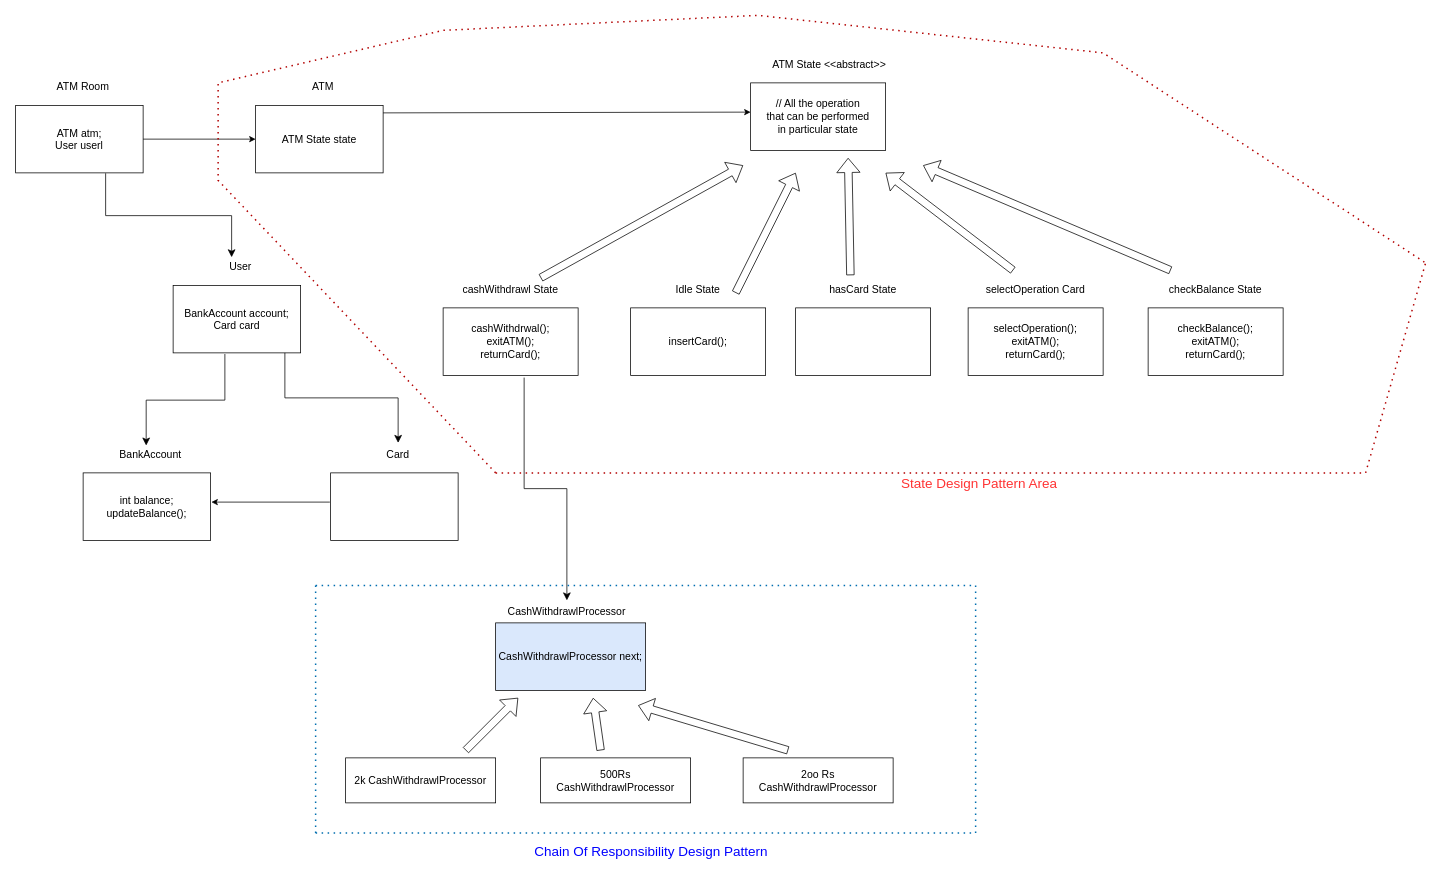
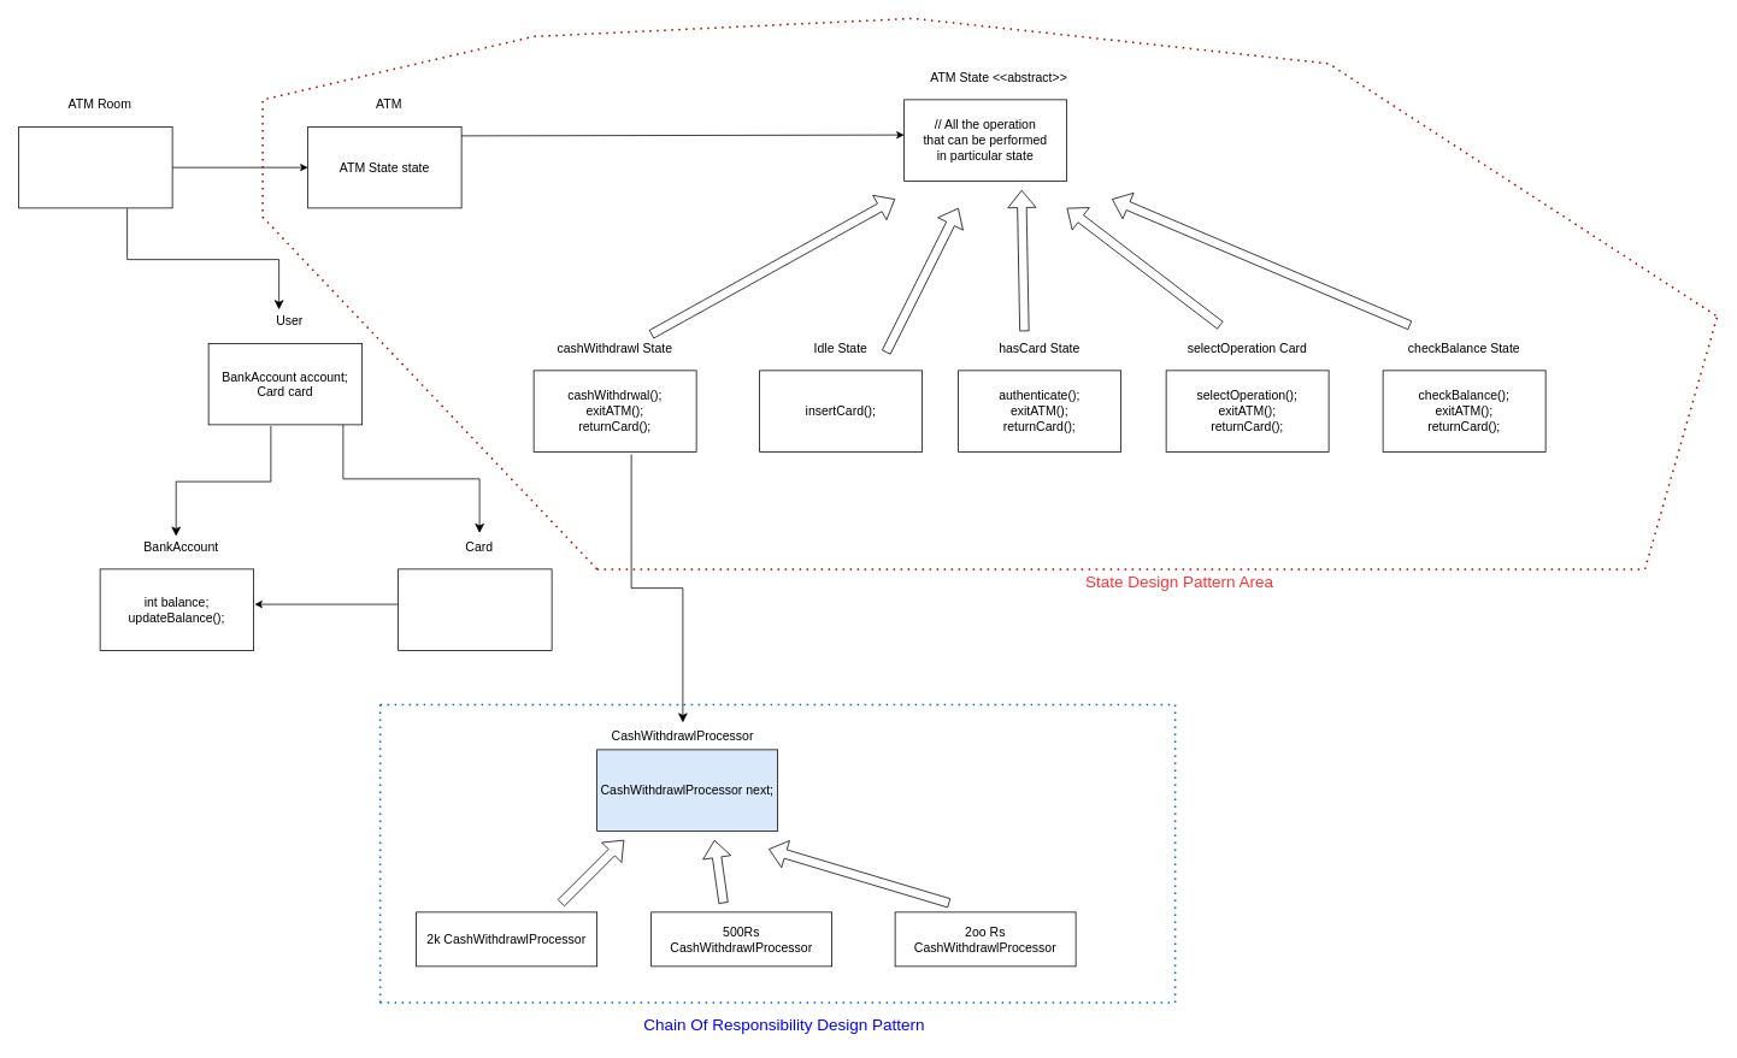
  <mxCell id="0" />
  <mxCell id="1" parent="0" />
  <mxCell id="2" value="" style="rounded=0;whiteSpace=wrap;html=1;" vertex="1" parent="1"><mxGeometry x="1000" y="110" width="180" height="90" as="geometry" /></mxCell>
  <mxCell id="3" value="&lt;font style=&quot;font-size: 14px;&quot;&gt;// All the operation that can be performed in particular state&lt;/font&gt;" style="text;html=1;align=center;verticalAlign=middle;whiteSpace=wrap;rounded=0;" vertex="1" parent="1"><mxGeometry x="1020" y="125" width="140" height="60" as="geometry" /></mxCell>
  <mxCell id="4" value="&lt;font style=&quot;font-size: 14px;&quot;&gt;ATM State &amp;lt;&amp;lt;abstract&amp;gt;&amp;gt;&lt;/font&gt;" style="text;html=1;align=center;verticalAlign=middle;whiteSpace=wrap;rounded=0;" vertex="1" parent="1"><mxGeometry x="1025" y="70" width="160" height="30" as="geometry" /></mxCell>
  <mxCell id="5" value="" style="rounded=0;whiteSpace=wrap;html=1;" vertex="1" parent="1"><mxGeometry x="840" y="410" width="180" height="90" as="geometry" /></mxCell>
  <mxCell id="6" value="&lt;span style=&quot;font-size: 14px;&quot;&gt;insertCard();&lt;/span&gt;" style="text;html=1;align=center;verticalAlign=middle;whiteSpace=wrap;rounded=0;" vertex="1" parent="1"><mxGeometry x="860" y="425" width="140" height="60" as="geometry" /></mxCell>
  <mxCell id="7" value="&lt;span style=&quot;font-size: 14px;&quot;&gt;Idle State&lt;/span&gt;" style="text;html=1;align=center;verticalAlign=middle;whiteSpace=wrap;rounded=0;" vertex="1" parent="1"><mxGeometry x="850" y="370" width="160" height="30" as="geometry" /></mxCell>
  <mxCell id="8" value="" style="rounded=0;whiteSpace=wrap;html=1;" vertex="1" parent="1"><mxGeometry x="1060" y="410" width="180" height="90" as="geometry" /></mxCell>
+ <mxCell id="9" value="&lt;span style=&quot;font-size: 14px;&quot;&gt;authenticate();&lt;/span&gt;&lt;div&gt;&lt;span style=&quot;font-size: 14px;&quot;&gt;exitATM();&lt;/span&gt;&lt;/div&gt;&lt;div&gt;&lt;span style=&quot;font-size: 14px;&quot;&gt;returnCard();&lt;/span&gt;&lt;/div&gt;" style="text;html=1;align=center;verticalAlign=middle;whiteSpace=wrap;rounded=0;" vertex="1" parent="1"><mxGeometry x="1080" y="425" width="140" height="60" as="geometry" /></mxCell>
  <mxCell id="10" value="&lt;span style=&quot;font-size: 14px;&quot;&gt;hasCard State&lt;/span&gt;" style="text;html=1;align=center;verticalAlign=middle;whiteSpace=wrap;rounded=0;" vertex="1" parent="1"><mxGeometry x="1070" y="370" width="160" height="30" as="geometry" /></mxCell>
  <mxCell id="11" value="" style="rounded=0;whiteSpace=wrap;html=1;" vertex="1" parent="1"><mxGeometry x="1290" y="410" width="180" height="90" as="geometry" /></mxCell>
  <mxCell id="12" value="&lt;span style=&quot;font-size: 14px;&quot;&gt;selectOperation();&lt;/span&gt;&lt;div&gt;&lt;span style=&quot;font-size: 14px;&quot;&gt;exitATM();&lt;/span&gt;&lt;/div&gt;&lt;div&gt;&lt;span style=&quot;font-size: 14px;&quot;&gt;returnCard();&lt;/span&gt;&lt;/div&gt;" style="text;html=1;align=center;verticalAlign=middle;whiteSpace=wrap;rounded=0;" vertex="1" parent="1"><mxGeometry x="1310" y="425" width="140" height="60" as="geometry" /></mxCell>
  <mxCell id="13" value="&lt;span style=&quot;font-size: 14px;&quot;&gt;selectOperation Card&lt;/span&gt;" style="text;html=1;align=center;verticalAlign=middle;whiteSpace=wrap;rounded=0;" vertex="1" parent="1"><mxGeometry x="1300" y="370" width="160" height="30" as="geometry" /></mxCell>
  <mxCell id="14" value="" style="rounded=0;whiteSpace=wrap;html=1;" vertex="1" parent="1"><mxGeometry x="590" y="410" width="180" height="90" as="geometry" /></mxCell>
  <mxCell id="15" value="&lt;span style=&quot;font-size: 14px;&quot;&gt;cashWithdrwal();&lt;/span&gt;&lt;div&gt;&lt;span style=&quot;font-size: 14px;&quot;&gt;exitATM();&lt;/span&gt;&lt;/div&gt;&lt;div&gt;&lt;span style=&quot;font-size: 14px;&quot;&gt;returnCard();&lt;/span&gt;&lt;/div&gt;" style="text;html=1;align=center;verticalAlign=middle;whiteSpace=wrap;rounded=0;" vertex="1" parent="1"><mxGeometry x="610" y="425" width="140" height="60" as="geometry" /></mxCell>
  <mxCell id="16" value="&lt;span style=&quot;font-size: 14px;&quot;&gt;cashWithdrawl State&lt;/span&gt;" style="text;html=1;align=center;verticalAlign=middle;whiteSpace=wrap;rounded=0;" vertex="1" parent="1"><mxGeometry x="600" y="370" width="160" height="30" as="geometry" /></mxCell>
  <mxCell id="17" value="" style="rounded=0;whiteSpace=wrap;html=1;" vertex="1" parent="1"><mxGeometry x="1530" y="410" width="180" height="90" as="geometry" /></mxCell>
  <mxCell id="18" value="&lt;span style=&quot;font-size: 14px;&quot;&gt;checkBalance();&lt;/span&gt;&lt;div&gt;&lt;span style=&quot;font-size: 14px;&quot;&gt;exitATM();&lt;/span&gt;&lt;/div&gt;&lt;div&gt;&lt;span style=&quot;font-size: 14px;&quot;&gt;returnCard();&lt;/span&gt;&lt;/div&gt;" style="text;html=1;align=center;verticalAlign=middle;whiteSpace=wrap;rounded=0;" vertex="1" parent="1"><mxGeometry x="1550" y="425" width="140" height="60" as="geometry" /></mxCell>
  <mxCell id="19" value="&lt;span style=&quot;font-size: 14px;&quot;&gt;checkBalance State&lt;/span&gt;" style="text;html=1;align=center;verticalAlign=middle;whiteSpace=wrap;rounded=0;" vertex="1" parent="1"><mxGeometry x="1540" y="370" width="160" height="30" as="geometry" /></mxCell>
  <mxCell id="20" value="" style="shape=flexArrow;endArrow=classic;html=1;rounded=0;" edge="1" parent="1"><mxGeometry width="50" height="50" relative="1" as="geometry"><mxPoint x="720" y="370" as="sourcePoint" /><mxPoint x="990" y="220" as="targetPoint" /></mxGeometry></mxCell>
  <mxCell id="21" value="" style="shape=flexArrow;endArrow=classic;html=1;rounded=0;" edge="1" parent="1"><mxGeometry width="50" height="50" relative="1" as="geometry"><mxPoint x="980" y="390" as="sourcePoint" /><mxPoint x="1060" y="230" as="targetPoint" /></mxGeometry></mxCell>
  <mxCell id="22" value="" style="shape=flexArrow;endArrow=classic;html=1;rounded=0;exitX=0.394;exitY=-0.117;exitDx=0;exitDy=0;exitPerimeter=0;" edge="1" parent="1" source="10"><mxGeometry width="50" height="50" relative="1" as="geometry"><mxPoint x="1125" y="370" as="sourcePoint" /><mxPoint x="1130" y="210" as="targetPoint" /></mxGeometry></mxCell>
  <mxCell id="23" value="" style="shape=flexArrow;endArrow=classic;html=1;rounded=0;" edge="1" parent="1"><mxGeometry width="50" height="50" relative="1" as="geometry"><mxPoint x="1350" y="360" as="sourcePoint" /><mxPoint x="1180" y="230" as="targetPoint" /></mxGeometry></mxCell>
  <mxCell id="24" value="" style="shape=flexArrow;endArrow=classic;html=1;rounded=0;" edge="1" parent="1"><mxGeometry width="50" height="50" relative="1" as="geometry"><mxPoint x="1560" y="360" as="sourcePoint" /><mxPoint x="1230" y="220" as="targetPoint" /></mxGeometry></mxCell>
  <mxCell id="25" value="" style="rounded=0;whiteSpace=wrap;html=1;" vertex="1" parent="1"><mxGeometry x="340" y="140" width="170" height="90" as="geometry" /></mxCell>
  <mxCell id="26" value="&lt;span style=&quot;font-size: 14px;&quot;&gt;ATM&lt;/span&gt;" style="text;html=1;align=center;verticalAlign=middle;whiteSpace=wrap;rounded=0;" vertex="1" parent="1"><mxGeometry x="350" y="100" width="160" height="30" as="geometry" /></mxCell>
  <mxCell id="27" value="&lt;font style=&quot;font-size: 14px;&quot;&gt;ATM State state&lt;/font&gt;" style="text;html=1;align=center;verticalAlign=middle;whiteSpace=wrap;rounded=0;" vertex="1" parent="1"><mxGeometry x="345" y="170" width="160" height="30" as="geometry" /></mxCell>
  <mxCell id="28" value="" style="endArrow=classic;html=1;rounded=0;" edge="1" parent="1"><mxGeometry width="50" height="50" relative="1" as="geometry"><mxPoint x="510" y="150" as="sourcePoint" /><mxPoint x="1000" y="149" as="targetPoint" /></mxGeometry></mxCell>
  <mxCell id="29" value="" style="rounded=0;whiteSpace=wrap;html=1;" vertex="1" parent="1"><mxGeometry x="230" y="380" width="170" height="90" as="geometry" /></mxCell>
  <mxCell id="30" value="&lt;span style=&quot;font-size: 14px;&quot;&gt;User&lt;/span&gt;" style="text;html=1;align=center;verticalAlign=middle;whiteSpace=wrap;rounded=0;" vertex="1" parent="1"><mxGeometry x="240" y="340" width="160" height="30" as="geometry" /></mxCell>
  <mxCell id="31" value="&lt;span style=&quot;font-size: 14px;&quot;&gt;BankAccount account;&lt;/span&gt;&lt;div&gt;&lt;span style=&quot;font-size: 14px;&quot;&gt;Card card&lt;/span&gt;&lt;/div&gt;" style="text;html=1;align=center;verticalAlign=middle;whiteSpace=wrap;rounded=0;" vertex="1" parent="1"><mxGeometry x="235" y="410" width="160" height="30" as="geometry" /></mxCell>
  <mxCell id="32" value="" style="rounded=0;whiteSpace=wrap;html=1;" vertex="1" parent="1"><mxGeometry x="110" y="630" width="170" height="90" as="geometry" /></mxCell>
  <mxCell id="33" value="&lt;span style=&quot;font-size: 14px;&quot;&gt;BankAccount&lt;/span&gt;" style="text;html=1;align=center;verticalAlign=middle;whiteSpace=wrap;rounded=0;" vertex="1" parent="1"><mxGeometry x="120" y="590" width="160" height="30" as="geometry" /></mxCell>
  <mxCell id="34" value="&lt;span style=&quot;font-size: 14px;&quot;&gt;int balance;&lt;/span&gt;&lt;div&gt;&lt;span style=&quot;font-size: 14px;&quot;&gt;updateBalance();&lt;/span&gt;&lt;/div&gt;" style="text;html=1;align=center;verticalAlign=middle;whiteSpace=wrap;rounded=0;" vertex="1" parent="1"><mxGeometry x="115" y="660" width="160" height="30" as="geometry" /></mxCell>
  <mxCell id="35" value="" style="rounded=0;whiteSpace=wrap;html=1;" vertex="1" parent="1"><mxGeometry x="440" y="630" width="170" height="90" as="geometry" /></mxCell>
  <mxCell id="36" value="&lt;span style=&quot;font-size: 14px;&quot;&gt;Card&lt;/span&gt;" style="text;html=1;align=center;verticalAlign=middle;whiteSpace=wrap;rounded=0;" vertex="1" parent="1"><mxGeometry x="450" y="590" width="160" height="30" as="geometry" /></mxCell>
  <mxCell id="37" value="" style="edgeStyle=elbowEdgeStyle;elbow=vertical;endArrow=classic;html=1;curved=0;rounded=0;endSize=8;startSize=8;" edge="1" parent="1" target="36"><mxGeometry width="50" height="50" relative="1" as="geometry"><mxPoint x="379" y="470" as="sourcePoint" /><mxPoint x="520" y="580" as="targetPoint" /></mxGeometry></mxCell>
  <mxCell id="38" value="" style="edgeStyle=elbowEdgeStyle;elbow=vertical;endArrow=classic;html=1;curved=0;rounded=0;endSize=8;startSize=8;entryX=0.463;entryY=0.117;entryDx=0;entryDy=0;entryPerimeter=0;exitX=0.406;exitY=1.017;exitDx=0;exitDy=0;exitPerimeter=0;" edge="1" parent="1" source="29" target="33"><mxGeometry width="50" height="50" relative="1" as="geometry"><mxPoint x="620" y="540" as="sourcePoint" /><mxPoint x="670" y="490" as="targetPoint" /></mxGeometry></mxCell>
  <mxCell id="39" value="" style="endArrow=classic;html=1;rounded=0;entryX=1.006;entryY=0.433;entryDx=0;entryDy=0;exitX=-0.006;exitY=0.433;exitDx=0;exitDy=0;entryPerimeter=0;exitPerimeter=0;" edge="1" parent="1" source="35" target="32"><mxGeometry width="50" height="50" relative="1" as="geometry"><mxPoint x="350" y="863" as="sourcePoint" /><mxPoint x="670" y="490" as="targetPoint" /></mxGeometry></mxCell>
  <mxCell id="40" value="" style="rounded=0;whiteSpace=wrap;html=1;" vertex="1" parent="1"><mxGeometry x="20" y="140" width="170" height="90" as="geometry" /></mxCell>
  <mxCell id="41" value="&lt;span style=&quot;font-size: 14px;&quot;&gt;ATM Room&lt;/span&gt;" style="text;html=1;align=center;verticalAlign=middle;whiteSpace=wrap;rounded=0;" vertex="1" parent="1"><mxGeometry x="30" y="100" width="160" height="30" as="geometry" /></mxCell>
- <mxCell id="42" value="&lt;span style=&quot;font-size: 14px;&quot;&gt;ATM atm;&lt;/span&gt;&lt;div&gt;&lt;span style=&quot;font-size: 14px;&quot;&gt;User userl&lt;/span&gt;&lt;/div&gt;" style="text;html=1;align=center;verticalAlign=middle;whiteSpace=wrap;rounded=0;" vertex="1" parent="1"><mxGeometry x="25" y="170" width="160" height="30" as="geometry" /></mxCell>
  <mxCell id="43" value="" style="endArrow=classic;html=1;rounded=0;exitX=1;exitY=0.5;exitDx=0;exitDy=0;entryX=0;entryY=0.5;entryDx=0;entryDy=0;" edge="1" parent="1" source="40" target="25"><mxGeometry width="50" height="50" relative="1" as="geometry"><mxPoint x="370" y="270" as="sourcePoint" /><mxPoint x="420" y="220" as="targetPoint" /></mxGeometry></mxCell>
  <mxCell id="44" value="" style="edgeStyle=elbowEdgeStyle;elbow=vertical;endArrow=classic;html=1;curved=0;rounded=0;endSize=8;startSize=8;entryX=0.425;entryY=0.083;entryDx=0;entryDy=0;entryPerimeter=0;exitX=0.706;exitY=1.006;exitDx=0;exitDy=0;exitPerimeter=0;" edge="1" parent="1" source="40" target="30"><mxGeometry width="50" height="50" relative="1" as="geometry"><mxPoint x="370" y="270" as="sourcePoint" /><mxPoint x="420" y="220" as="targetPoint" /></mxGeometry></mxCell>
  <mxCell id="45" value="" style="endArrow=none;dashed=1;html=1;dashPattern=1 3;strokeWidth=2;rounded=0;fillColor=#e51400;strokeColor=#B20000;" edge="1" parent="1"><mxGeometry width="50" height="50" relative="1" as="geometry"><mxPoint x="660" y="630" as="sourcePoint" /><mxPoint x="1900" y="350" as="targetPoint" /><Array as="points"><mxPoint x="290" y="240" /><mxPoint x="290" y="110" /><mxPoint x="590" y="40" /><mxPoint x="1010" y="20" /><mxPoint x="1470" y="70" /></Array></mxGeometry></mxCell>
  <mxCell id="46" value="" style="endArrow=none;dashed=1;html=1;dashPattern=1 3;strokeWidth=2;rounded=0;fillColor=#e51400;strokeColor=#B20000;" edge="1" parent="1"><mxGeometry width="50" height="50" relative="1" as="geometry"><mxPoint x="1820" y="630" as="sourcePoint" /><mxPoint x="1900" y="350" as="targetPoint" /></mxGeometry></mxCell>
  <mxCell id="47" value="" style="endArrow=none;dashed=1;html=1;dashPattern=1 3;strokeWidth=2;rounded=0;fillColor=#e51400;strokeColor=#B20000;" edge="1" parent="1"><mxGeometry width="50" height="50" relative="1" as="geometry"><mxPoint x="660" y="630" as="sourcePoint" /><mxPoint x="1820" y="630" as="targetPoint" /></mxGeometry></mxCell>
  <mxCell id="48" value="&lt;font style=&quot;font-size: 18px; color: rgb(255, 51, 51);&quot;&gt;State Design Pattern Area&lt;/font&gt;" style="text;html=1;align=center;verticalAlign=middle;whiteSpace=wrap;rounded=0;" vertex="1" parent="1"><mxGeometry x="1170" y="630" width="270" height="30" as="geometry" /></mxCell>
  <mxCell id="49" value="&lt;span style=&quot;font-size: 14px;&quot;&gt;CashWithdrawlProcessor next;&lt;/span&gt;" style="rounded=0;whiteSpace=wrap;html=1;fillColor=#dae8fc;" vertex="1" parent="1"><mxGeometry x="660" y="830" width="200" height="90" as="geometry" /></mxCell>
  <mxCell id="50" value="&lt;span style=&quot;font-size: 14px;&quot;&gt;CashWithdrawlProcessor&lt;/span&gt;" style="text;html=1;align=center;verticalAlign=middle;whiteSpace=wrap;rounded=0;" vertex="1" parent="1"><mxGeometry x="665" y="800" width="180" height="30" as="geometry" /></mxCell>
  <mxCell id="51" value="&lt;font style=&quot;font-size: 14px;&quot;&gt;2k&amp;nbsp;CashWithdrawlProcessor&lt;/font&gt;" style="rounded=0;whiteSpace=wrap;html=1;" vertex="1" parent="1"><mxGeometry x="460" y="1010" width="200" height="60" as="geometry" /></mxCell>
  <mxCell id="52" value="&lt;font style=&quot;font-size: 14px;&quot;&gt;500Rs CashWithdrawlProcessor&lt;/font&gt;" style="rounded=0;whiteSpace=wrap;html=1;" vertex="1" parent="1"><mxGeometry x="720" y="1010" width="200" height="60" as="geometry" /></mxCell>
  <mxCell id="53" value="&lt;font style=&quot;font-size: 14px;&quot;&gt;2oo Rs CashWithdrawlProcessor&lt;/font&gt;" style="rounded=0;whiteSpace=wrap;html=1;" vertex="1" parent="1"><mxGeometry x="990" y="1010" width="200" height="60" as="geometry" /></mxCell>
  <mxCell id="54" value="" style="shape=flexArrow;endArrow=classic;html=1;rounded=0;" edge="1" parent="1"><mxGeometry width="50" height="50" relative="1" as="geometry"><mxPoint x="620" y="1000" as="sourcePoint" /><mxPoint x="690" y="930" as="targetPoint" /></mxGeometry></mxCell>
  <mxCell id="55" value="" style="shape=flexArrow;endArrow=classic;html=1;rounded=0;" edge="1" parent="1"><mxGeometry width="50" height="50" relative="1" as="geometry"><mxPoint x="800" y="1000" as="sourcePoint" /><mxPoint x="790" y="930" as="targetPoint" /></mxGeometry></mxCell>
  <mxCell id="56" value="" style="shape=flexArrow;endArrow=classic;html=1;rounded=0;" edge="1" parent="1"><mxGeometry width="50" height="50" relative="1" as="geometry"><mxPoint x="1050" y="1000" as="sourcePoint" /><mxPoint x="850" y="940" as="targetPoint" /></mxGeometry></mxCell>
  <mxCell id="57" value="" style="edgeStyle=elbowEdgeStyle;elbow=vertical;endArrow=classic;html=1;curved=0;rounded=0;endSize=8;startSize=8;entryX=0.5;entryY=0;entryDx=0;entryDy=0;exitX=0.6;exitY=1.033;exitDx=0;exitDy=0;exitPerimeter=0;" edge="1" parent="1" source="14" target="50"><mxGeometry width="50" height="50" relative="1" as="geometry"><mxPoint x="880" y="620" as="sourcePoint" /><mxPoint x="930" y="570" as="targetPoint" /></mxGeometry></mxCell>
  <mxCell id="58" value="" style="endArrow=none;dashed=1;html=1;dashPattern=1 3;strokeWidth=2;rounded=0;fillColor=#1ba1e2;strokeColor=#006EAF;" edge="1" parent="1"><mxGeometry width="50" height="50" relative="1" as="geometry"><mxPoint x="420" y="780" as="sourcePoint" /><mxPoint x="1300" y="780" as="targetPoint" /></mxGeometry></mxCell>
  <mxCell id="59" value="" style="endArrow=none;dashed=1;html=1;dashPattern=1 3;strokeWidth=2;rounded=0;fillColor=#1ba1e2;strokeColor=#006EAF;" edge="1" parent="1"><mxGeometry width="50" height="50" relative="1" as="geometry"><mxPoint x="420" y="780" as="sourcePoint" /><mxPoint x="420" y="1110" as="targetPoint" /></mxGeometry></mxCell>
  <mxCell id="60" value="" style="endArrow=none;dashed=1;html=1;dashPattern=1 3;strokeWidth=2;rounded=0;fillColor=#1ba1e2;strokeColor=#006EAF;" edge="1" parent="1"><mxGeometry width="50" height="50" relative="1" as="geometry"><mxPoint x="1300" y="1110" as="sourcePoint" /><mxPoint x="1300" y="780" as="targetPoint" /></mxGeometry></mxCell>
  <mxCell id="61" value="" style="endArrow=none;dashed=1;html=1;dashPattern=1 3;strokeWidth=2;rounded=0;fillColor=#1ba1e2;strokeColor=#006EAF;" edge="1" parent="1"><mxGeometry width="50" height="50" relative="1" as="geometry"><mxPoint x="420" y="1110" as="sourcePoint" /><mxPoint x="1300" y="1110" as="targetPoint" /></mxGeometry></mxCell>
  <mxCell id="62" value="&lt;font style=&quot;font-size: 18px; color: rgb(0, 0, 255);&quot;&gt;Chain Of Responsibility Design Pattern&amp;nbsp;&lt;/font&gt;" style="text;html=1;align=center;verticalAlign=middle;whiteSpace=wrap;rounded=0;" vertex="1" parent="1"><mxGeometry x="710" y="1120" width="320" height="30" as="geometry" /></mxCell>
